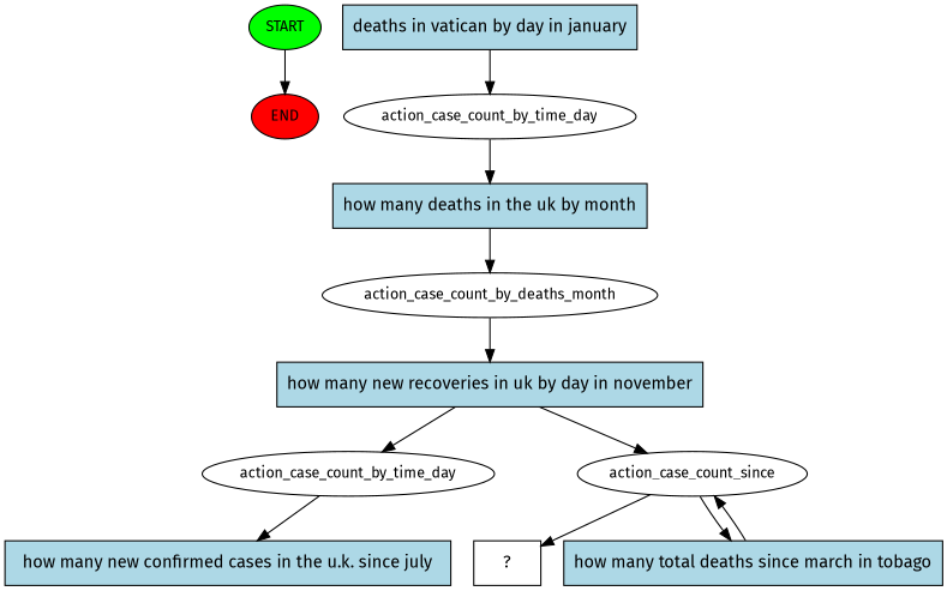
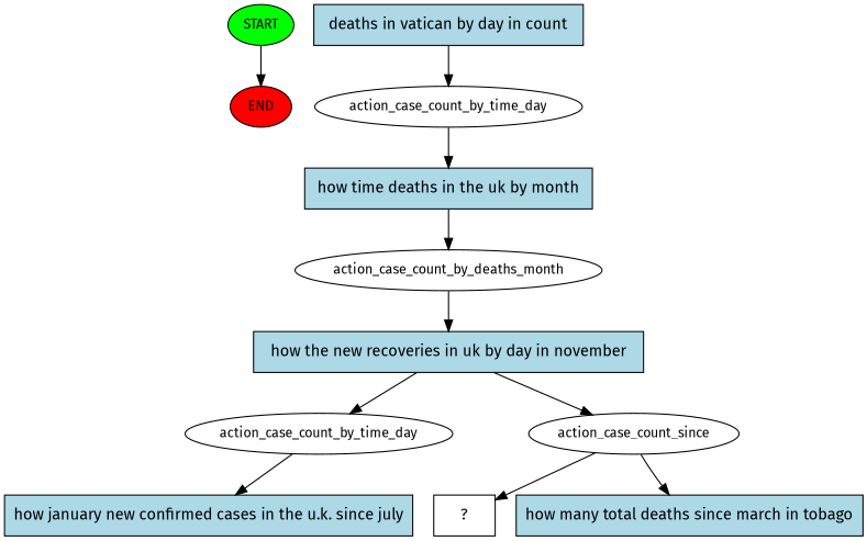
  digraph {
    fontname="Fira Sans"
    node [fontname="Fira Sans" style=filled]
    edge [fontname="Fira Sans"]
    n1 [fillcolor=green fontsize=12 label=START]
    n2 [fillcolor=red fontsize=12 label=END]
-   n3 [fillcolor=lightblue label="deaths in vatican by day in january" shape=rect]
+   n3 [fillcolor=lightblue label="deaths in vatican by day in count" shape=rect]
    n4 [fontsize=12 label=action_case_count_by_time_day style=""]
-   n5 [fillcolor=lightblue label="how many deaths in the uk by month" shape=rect]
+   n5 [fillcolor=lightblue label="how time deaths in the uk by month" shape=rect]
    n6 [fontsize=12 label=action_case_count_by_deaths_month style=""]
-   n7 [fillcolor=lightblue label="how many new recoveries in uk by day in november" shape=rect]
+   n7 [fillcolor=lightblue label="how the new recoveries in uk by day in november" shape=rect]
    n8 [fontsize=12 label=action_case_count_by_time_day style=""]
    n9 [fontsize=12 label=action_case_count_since style=""]
-   n10 [fillcolor=lightblue label="how many new confirmed cases in the u.k. since july" shape=rect]
+   n10 [fillcolor=lightblue label="how january new confirmed cases in the u.k. since july" shape=rect]
    n11 [label="  ?  " shape=rect style=""]
    n12 [fillcolor=lightblue label="how many total deaths since march in tobago" shape=rect]
    n1 -> n2
    n3 -> n4
    n4 -> n5
    n5 -> n6
    n6 -> n7
    n7 -> n8
    n7 -> n9
    n8 -> n10
    n9 -> n11
    n9 -> n12
-   n12 -> n9
  }
